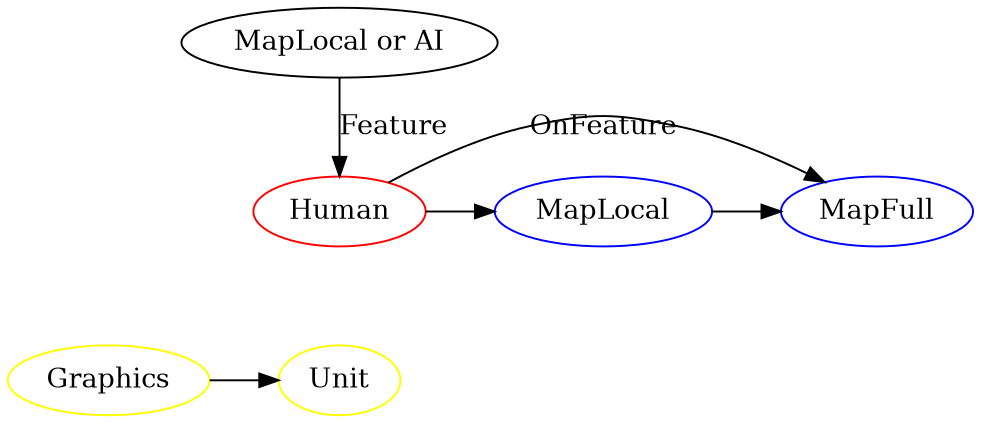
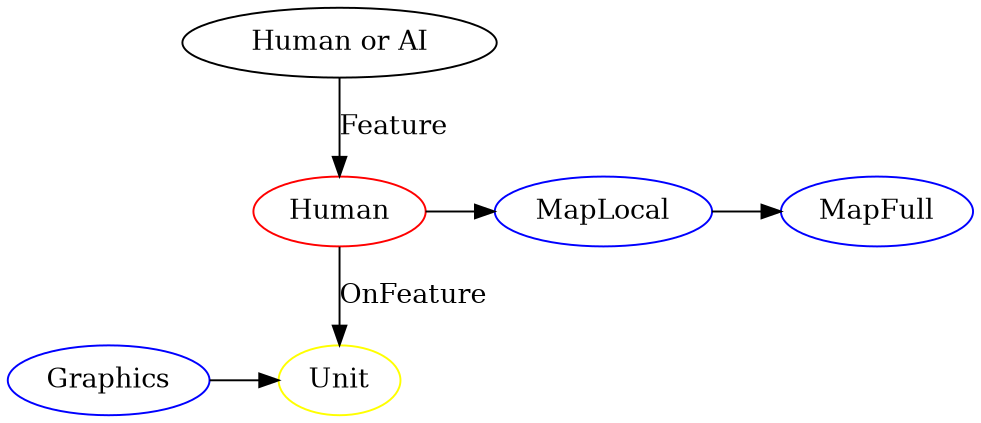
  digraph {
    node [color=blue]
    n1 [color=red label=Human]
    MapLocal
    MapFull
    Unit [color=yellow]
-   Graphics [color=yellow]
-   "Human or AI" [label="MapLocal or AI" color=""]
+   Graphics
+   "Human or AI" [color=""]
    subgraph sub_1 {
      rank=same
      n1
      MapLocal
      MapFull
    }
    subgraph sub_2 {
      rank=same
      Unit
      Graphics
    }
    n1 -> MapLocal
-   n1 -> MapFull [label=OnFeature]
+   n1 -> Unit [label=OnFeature]
    MapLocal -> MapFull
    Graphics -> Unit
    "Human or AI" -> n1 [label=Feature]
  }
